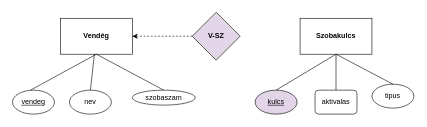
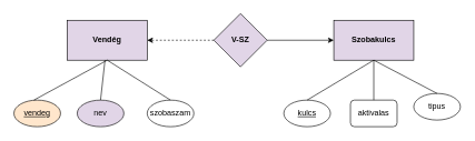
  <mxCell id="0" />
  <mxCell id="1" parent="0" />
- <mxCell id="2" value="&lt;b&gt;Szobakulcs&lt;/b&gt;" style="rounded=0;whiteSpace=wrap;html=1;" vertex="1" parent="1"><mxGeometry x="500" y="30" width="120" height="60" as="geometry" /></mxCell>
- <mxCell id="3" value="&lt;b&gt;Vendég&lt;/b&gt;" style="rounded=0;whiteSpace=wrap;html=1;" vertex="1" parent="1"><mxGeometry x="100" y="30" width="120" height="60" as="geometry" /></mxCell>
- <mxCell id="4" value="&lt;u&gt;vendeg&lt;/u&gt;" style="ellipse;whiteSpace=wrap;html=1;" vertex="1" parent="1"><mxGeometry x="20" y="150" width="70" height="40" as="geometry" /></mxCell>
- <mxCell id="5" value="szobaszam" style="ellipse;whiteSpace=wrap;html=1;" vertex="1" parent="1"><mxGeometry x="220" y="150" width="105" height="25" as="geometry" /></mxCell>
- <mxCell id="6" value="nev" style="ellipse;whiteSpace=wrap;html=1;" vertex="1" parent="1"><mxGeometry x="115" y="150" width="70" height="40" as="geometry" /></mxCell>
- <mxCell id="7" value="&lt;u&gt;kulcs&lt;/u&gt;" style="ellipse;whiteSpace=wrap;html=1;fillColor=#e1d5e7;" vertex="1" parent="1"><mxGeometry x="425" y="150" width="70" height="40" as="geometry" /></mxCell>
+ <mxCell id="2" value="&lt;b&gt;Szobakulcs&lt;/b&gt;" style="rounded=0;whiteSpace=wrap;html=1;fillColor=#e1d5e7;" vertex="1" parent="1"><mxGeometry x="500" y="30" width="120" height="60" as="geometry" /></mxCell>
+ <mxCell id="3" value="&lt;b&gt;Vendég&lt;/b&gt;" style="rounded=0;whiteSpace=wrap;html=1;fillColor=#e1d5e7;" vertex="1" parent="1"><mxGeometry x="100" y="30" width="120" height="60" as="geometry" /></mxCell>
+ <mxCell id="4" value="&lt;u&gt;vendeg&lt;/u&gt;" style="ellipse;whiteSpace=wrap;html=1;fillColor=#ffe6cc;" vertex="1" parent="1"><mxGeometry x="20" y="150" width="70" height="40" as="geometry" /></mxCell>
+ <mxCell id="5" value="szobaszam" style="ellipse;whiteSpace=wrap;html=1;" vertex="1" parent="1"><mxGeometry x="220" y="150" width="70" height="40" as="geometry" /></mxCell>
+ <mxCell id="6" value="nev" style="ellipse;whiteSpace=wrap;html=1;fillColor=#e1d5e7;" vertex="1" parent="1"><mxGeometry x="115" y="150" width="70" height="40" as="geometry" /></mxCell>
+ <mxCell id="7" value="&lt;u&gt;kulcs&lt;/u&gt;" style="ellipse;whiteSpace=wrap;html=1;" vertex="1" parent="1"><mxGeometry x="425" y="150" width="70" height="40" as="geometry" /></mxCell>
  <mxCell id="8" value="tipus" style="ellipse;whiteSpace=wrap;html=1;" vertex="1" parent="1"><mxGeometry x="620" y="140" width="70" height="40" as="geometry" /></mxCell>
  <mxCell id="9" value="aktivalas" style="whiteSpace=wrap;html=1;rounded=1;" vertex="1" parent="1"><mxGeometry x="525" y="150" width="70" height="40" as="geometry" /></mxCell>
  <mxCell id="10" value="" style="endArrow=none;html=1;rounded=0;entryX=0.5;entryY=1;entryDx=0;entryDy=0;" edge="1" parent="1" target="3"><mxGeometry width="50" height="50" relative="1" as="geometry"><mxPoint x="50" y="150" as="sourcePoint" /><mxPoint x="100" y="100" as="targetPoint" /></mxGeometry></mxCell>
  <mxCell id="11" value="" style="endArrow=none;html=1;rounded=0;" edge="1" parent="1" target="3"><mxGeometry width="50" height="50" relative="1" as="geometry"><mxPoint x="150" y="150" as="sourcePoint" /><mxPoint x="260" y="90" as="targetPoint" /></mxGeometry></mxCell>
  <mxCell id="12" value="" style="endArrow=none;html=1;rounded=0;entryX=0.5;entryY=0;entryDx=0;entryDy=0;" edge="1" parent="1" target="5"><mxGeometry width="50" height="50" relative="1" as="geometry"><mxPoint x="160" y="90" as="sourcePoint" /><mxPoint x="270" y="30" as="targetPoint" /></mxGeometry></mxCell>
  <mxCell id="13" value="" style="endArrow=none;html=1;rounded=0;entryX=0.5;entryY=1;entryDx=0;entryDy=0;" edge="1" parent="1" target="2"><mxGeometry width="50" height="50" relative="1" as="geometry"><mxPoint x="460" y="150" as="sourcePoint" /><mxPoint x="570" y="90" as="targetPoint" /></mxGeometry></mxCell>
  <mxCell id="14" value="" style="endArrow=none;html=1;rounded=0;" edge="1" parent="1" target="9"><mxGeometry width="50" height="50" relative="1" as="geometry"><mxPoint x="560" y="90" as="sourcePoint" /><mxPoint x="670" y="30" as="targetPoint" /></mxGeometry></mxCell>
  <mxCell id="15" value="" style="endArrow=none;html=1;rounded=0;entryX=0.5;entryY=0;entryDx=0;entryDy=0;" edge="1" parent="1" target="8"><mxGeometry width="50" height="50" relative="1" as="geometry"><mxPoint x="560" y="90" as="sourcePoint" /><mxPoint x="650" y="140" as="targetPoint" /></mxGeometry></mxCell>
  <mxCell id="16" value="&lt;b&gt;V-SZ&lt;/b&gt;" style="rhombus;whiteSpace=wrap;html=1;fillColor=#e1d5e7;" vertex="1" parent="1"><mxGeometry x="320" y="20" width="80" height="80" as="geometry" /></mxCell>
  <mxCell id="17" value="" style="endArrow=classic;html=1;rounded=0;entryX=1;entryY=0.5;entryDx=0;entryDy=0;exitX=0;exitY=0.5;exitDx=0;exitDy=0;dashed=1;" edge="1" parent="1" source="16" target="3"><mxGeometry width="50" height="50" relative="1" as="geometry"><mxPoint x="300" y="60" as="sourcePoint" /><mxPoint x="420" y="60" as="targetPoint" /></mxGeometry></mxCell>
+ <mxCell id="18" value="" style="endArrow=classic;html=1;rounded=0;exitX=1;exitY=0.5;exitDx=0;exitDy=0;" edge="1" parent="1" source="16" target="2"><mxGeometry width="50" height="50" relative="1" as="geometry"><mxPoint x="410" y="60" as="sourcePoint" /><mxPoint x="460" y="10" as="targetPoint" /></mxGeometry></mxCell>
